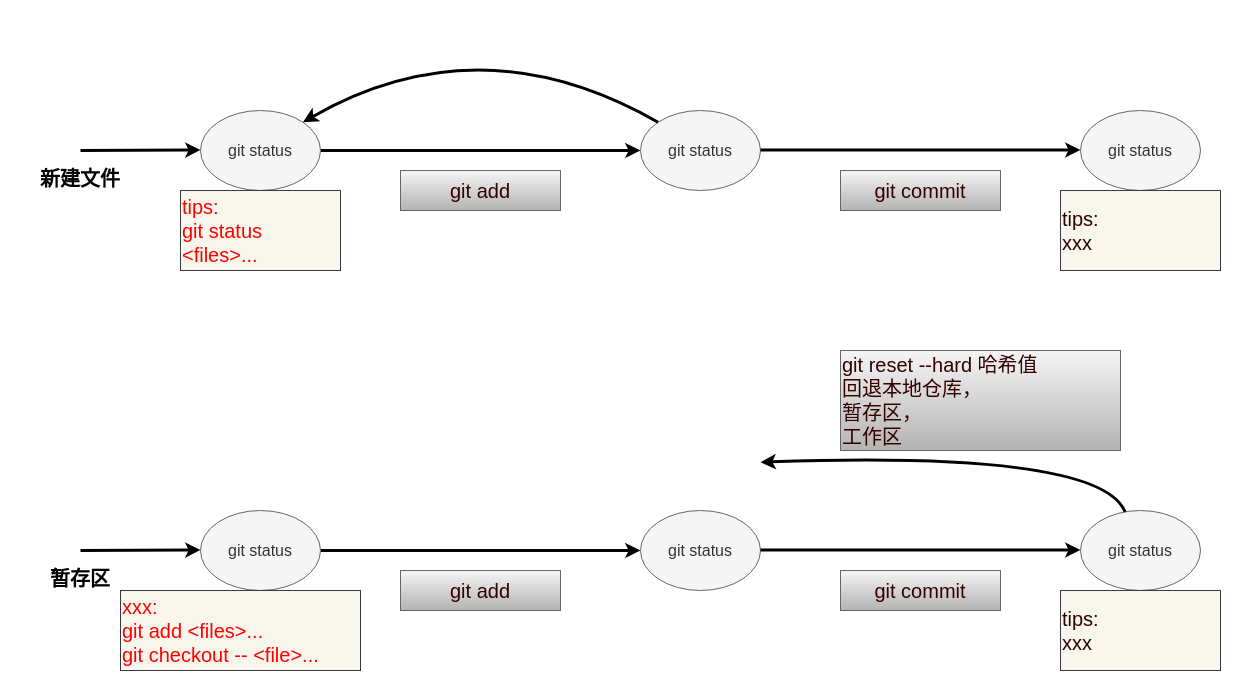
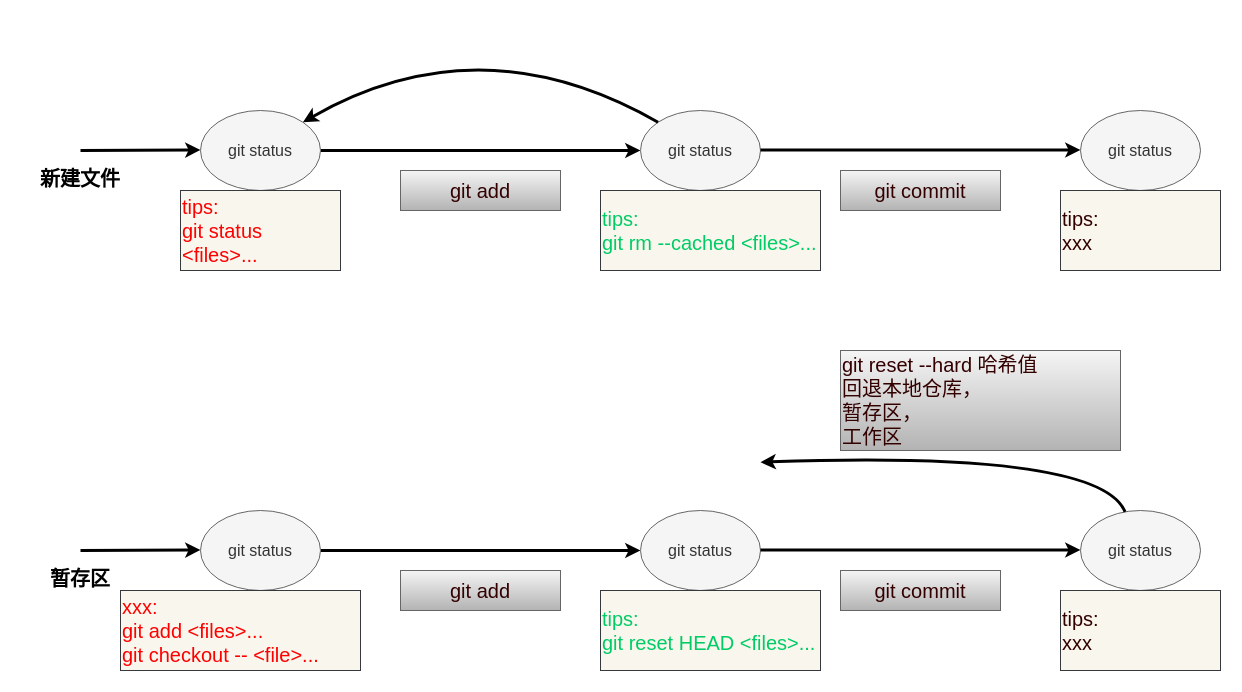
  <mxCell id="0" />
  <mxCell id="1" parent="0" />
  <mxCell id="2" value="" style="endArrow=classic;html=1;exitX=1;exitY=0.5;exitDx=0;exitDy=0;strokeWidth=3;entryX=0;entryY=0.5;entryDx=0;entryDy=0;" parent="1" source="3" target="4" edge="1"><mxGeometry width="50" height="50" relative="1" as="geometry"><mxPoint x="390" y="-120" as="sourcePoint" /><mxPoint x="440" y="-50" as="targetPoint" /><Array as="points" /></mxGeometry></mxCell>
  <mxCell id="3" value="&lt;font style=&quot;font-size: 16px&quot;&gt;git status&lt;/font&gt;" style="ellipse;whiteSpace=wrap;html=1;fillColor=#f5f5f5;strokeColor=#666666;fontColor=#333333;" parent="1" vertex="1"><mxGeometry x="200" y="110" width="120" height="80" as="geometry" /></mxCell>
  <mxCell id="4" value="&lt;font style=&quot;font-size: 16px&quot;&gt;git status&lt;/font&gt;" style="ellipse;whiteSpace=wrap;html=1;fillColor=#f5f5f5;strokeColor=#666666;fontColor=#333333;" parent="1" vertex="1"><mxGeometry x="640" y="110" width="120" height="80" as="geometry" /></mxCell>
  <mxCell id="5" value="&lt;div&gt;&lt;span style=&quot;color: rgb(255 , 0 , 0) ; font-size: 20px&quot;&gt;tips:&lt;/span&gt;&lt;/div&gt;&lt;font style=&quot;font-size: 20px&quot;&gt;&lt;div&gt;&lt;span style=&quot;color: rgb(255 , 0 , 0)&quot;&gt;git status &amp;lt;files&amp;gt;...&lt;/span&gt;&lt;/div&gt;&lt;/font&gt;" style="rounded=0;whiteSpace=wrap;html=1;fontSize=16;fillColor=#f9f7ed;strokeColor=#36393d;align=left;" parent="1" vertex="1"><mxGeometry x="180" y="190" width="160" height="80" as="geometry" /></mxCell>
+ <mxCell id="6" value="&lt;div&gt;&lt;span style=&quot;color: rgb(0 , 204 , 102) ; font-size: 20px&quot;&gt;tips:&lt;/span&gt;&lt;/div&gt;&lt;font style=&quot;font-size: 20px&quot;&gt;&lt;div&gt;&lt;span style=&quot;color: rgb(0 , 204 , 102)&quot;&gt;git rm --cached &amp;lt;files&amp;gt;...&lt;/span&gt;&lt;/div&gt;&lt;/font&gt;" style="rounded=0;whiteSpace=wrap;html=1;fontSize=16;fillColor=#f9f7ed;strokeColor=#36393d;align=left;" parent="1" vertex="1"><mxGeometry x="600" y="190" width="220" height="80" as="geometry" /></mxCell>
  <mxCell id="7" value="&lt;font style=&quot;font-size: 16px&quot;&gt;git status&lt;/font&gt;" style="ellipse;whiteSpace=wrap;html=1;fillColor=#f5f5f5;strokeColor=#666666;fontColor=#333333;" parent="1" vertex="1"><mxGeometry x="1080" y="110" width="120" height="80" as="geometry" /></mxCell>
  <mxCell id="8" value="&lt;div&gt;&lt;span style=&quot;color: rgb(51 , 0 , 0) ; font-size: 20px&quot;&gt;tips:&lt;/span&gt;&lt;/div&gt;&lt;font style=&quot;font-size: 20px&quot;&gt;&lt;div&gt;&lt;span style=&quot;color: rgb(51 , 0 , 0)&quot;&gt;xxx&lt;/span&gt;&lt;/div&gt;&lt;/font&gt;" style="rounded=0;whiteSpace=wrap;html=1;fontSize=16;fillColor=#f9f7ed;strokeColor=#36393d;align=left;" parent="1" vertex="1"><mxGeometry x="1060" y="190" width="160" height="80" as="geometry" /></mxCell>
  <mxCell id="9" value="" style="endArrow=classic;html=1;exitX=1;exitY=0.5;exitDx=0;exitDy=0;strokeWidth=3;entryX=0;entryY=0.5;entryDx=0;entryDy=0;" parent="1" edge="1"><mxGeometry width="50" height="50" relative="1" as="geometry"><mxPoint x="760" y="149.5" as="sourcePoint" /><mxPoint x="1080" y="149.5" as="targetPoint" /><Array as="points" /></mxGeometry></mxCell>
  <mxCell id="10" value="" style="endArrow=classic;html=1;strokeWidth=3;exitX=0;exitY=0;exitDx=0;exitDy=0;entryX=1;entryY=0;entryDx=0;entryDy=0;curved=1;" parent="1" source="4" target="3" edge="1"><mxGeometry width="50" height="50" relative="1" as="geometry"><mxPoint x="750" y="-150" as="sourcePoint" /><mxPoint x="330" y="110" as="targetPoint" /><Array as="points"><mxPoint x="480" y="20" /></Array></mxGeometry></mxCell>
  <mxCell id="11" value="" style="endArrow=classic;html=1;strokeWidth=3;entryX=0;entryY=0.5;entryDx=0;entryDy=0;" parent="1" edge="1"><mxGeometry width="50" height="50" relative="1" as="geometry"><mxPoint x="80" y="150" as="sourcePoint" /><mxPoint x="200" y="149.5" as="targetPoint" /><Array as="points" /></mxGeometry></mxCell>
  <mxCell id="12" value="&lt;div&gt;&lt;font face=&quot;helvetica&quot; style=&quot;font-size: 20px&quot;&gt;&lt;b&gt;新建文件&lt;/b&gt;&lt;/font&gt;&lt;/div&gt;" style="text;whiteSpace=wrap;html=1;align=center;" parent="1" vertex="1"><mxGeometry x="20" y="160" width="120" height="30" as="geometry" /></mxCell>
  <mxCell id="13" value="&lt;font style=&quot;font-size: 20px&quot;&gt;&lt;font color=&quot;#330000&quot;&gt;git add&lt;/font&gt;&lt;br&gt;&lt;/font&gt;" style="rounded=0;whiteSpace=wrap;html=1;fontSize=16;fillColor=#f5f5f5;strokeColor=#666666;gradientColor=#b3b3b3;" parent="1" vertex="1"><mxGeometry x="400" y="170" width="160" height="40" as="geometry" /></mxCell>
  <mxCell id="14" value="&lt;font style=&quot;font-size: 20px&quot;&gt;&lt;font color=&quot;#330000&quot;&gt;git commit&lt;/font&gt;&lt;br&gt;&lt;/font&gt;" style="rounded=0;whiteSpace=wrap;html=1;fontSize=16;fillColor=#f5f5f5;strokeColor=#666666;gradientColor=#b3b3b3;" parent="1" vertex="1"><mxGeometry x="840" y="170" width="160" height="40" as="geometry" /></mxCell>
  <mxCell id="15" value="" style="endArrow=classic;html=1;exitX=1;exitY=0.5;exitDx=0;exitDy=0;strokeWidth=3;entryX=0;entryY=0.5;entryDx=0;entryDy=0;" parent="1" source="16" target="17" edge="1"><mxGeometry width="50" height="50" relative="1" as="geometry"><mxPoint x="390" y="280" as="sourcePoint" /><mxPoint x="440" y="350" as="targetPoint" /><Array as="points" /></mxGeometry></mxCell>
  <mxCell id="16" value="&lt;font style=&quot;font-size: 16px&quot;&gt;git status&lt;/font&gt;" style="ellipse;whiteSpace=wrap;html=1;fillColor=#f5f5f5;strokeColor=#666666;fontColor=#333333;" parent="1" vertex="1"><mxGeometry x="200" y="510" width="120" height="80" as="geometry" /></mxCell>
  <mxCell id="17" value="&lt;font style=&quot;font-size: 16px&quot;&gt;git status&lt;/font&gt;" style="ellipse;whiteSpace=wrap;html=1;fillColor=#f5f5f5;strokeColor=#666666;fontColor=#333333;" parent="1" vertex="1"><mxGeometry x="640" y="510" width="120" height="80" as="geometry" /></mxCell>
  <mxCell id="18" value="&lt;div&gt;&lt;span style=&quot;color: rgb(255 , 0 , 0) ; font-size: 20px&quot;&gt;xxx:&lt;/span&gt;&lt;/div&gt;&lt;font style=&quot;font-size: 20px&quot;&gt;&lt;div&gt;&lt;span style=&quot;color: rgb(255 , 0 , 0)&quot;&gt;git add &amp;lt;files&amp;gt;...&lt;/span&gt;&lt;/div&gt;&lt;font color=&quot;#ff0000&quot;&gt;&lt;div&gt;&lt;span&gt;git checkout -- &amp;lt;file&amp;gt;...&lt;/span&gt;&lt;/div&gt;&lt;/font&gt;&lt;/font&gt;" style="rounded=0;whiteSpace=wrap;html=1;fontSize=16;fillColor=#f9f7ed;strokeColor=#36393d;align=left;" parent="1" vertex="1"><mxGeometry x="120" y="590" width="240" height="80" as="geometry" /></mxCell>
+ <mxCell id="19" value="&lt;div&gt;&lt;span style=&quot;color: rgb(0 , 204 , 102) ; font-size: 20px&quot;&gt;tips:&lt;/span&gt;&lt;/div&gt;&lt;font style=&quot;font-size: 20px&quot;&gt;&lt;div&gt;&lt;span style=&quot;color: rgb(0 , 204 , 102)&quot;&gt;git reset HEAD &amp;lt;files&amp;gt;...&lt;/span&gt;&lt;/div&gt;&lt;/font&gt;" style="rounded=0;whiteSpace=wrap;html=1;fontSize=16;fillColor=#f9f7ed;strokeColor=#36393d;align=left;" parent="1" vertex="1"><mxGeometry x="600" y="590" width="220" height="80" as="geometry" /></mxCell>
  <mxCell id="20" value="&lt;font style=&quot;font-size: 16px&quot;&gt;git status&lt;/font&gt;" style="ellipse;whiteSpace=wrap;html=1;fillColor=#f5f5f5;strokeColor=#666666;fontColor=#333333;" parent="1" vertex="1"><mxGeometry x="1080" y="510" width="120" height="80" as="geometry" /></mxCell>
  <mxCell id="21" value="&lt;div&gt;&lt;span style=&quot;color: rgb(51 , 0 , 0) ; font-size: 20px&quot;&gt;tips:&lt;/span&gt;&lt;/div&gt;&lt;font style=&quot;font-size: 20px&quot;&gt;&lt;div&gt;&lt;span style=&quot;color: rgb(51 , 0 , 0)&quot;&gt;xxx&lt;/span&gt;&lt;/div&gt;&lt;/font&gt;" style="rounded=0;whiteSpace=wrap;html=1;fontSize=16;fillColor=#f9f7ed;strokeColor=#36393d;align=left;" parent="1" vertex="1"><mxGeometry x="1060" y="590" width="160" height="80" as="geometry" /></mxCell>
  <mxCell id="22" value="" style="endArrow=classic;html=1;exitX=1;exitY=0.5;exitDx=0;exitDy=0;strokeWidth=3;entryX=0;entryY=0.5;entryDx=0;entryDy=0;" parent="1" edge="1"><mxGeometry width="50" height="50" relative="1" as="geometry"><mxPoint x="760" y="549.5" as="sourcePoint" /><mxPoint x="1080" y="549.5" as="targetPoint" /><Array as="points" /></mxGeometry></mxCell>
  <mxCell id="23" value="" style="endArrow=classic;html=1;strokeWidth=3;entryX=0;entryY=0.5;entryDx=0;entryDy=0;" parent="1" edge="1"><mxGeometry width="50" height="50" relative="1" as="geometry"><mxPoint x="80" y="550" as="sourcePoint" /><mxPoint x="200" y="549.5" as="targetPoint" /><Array as="points" /></mxGeometry></mxCell>
  <mxCell id="24" value="&lt;div&gt;&lt;font face=&quot;helvetica&quot; style=&quot;font-size: 20px&quot;&gt;&lt;b&gt;暂存区&lt;/b&gt;&lt;/font&gt;&lt;/div&gt;" style="text;whiteSpace=wrap;html=1;align=center;" parent="1" vertex="1"><mxGeometry x="20" y="560" width="120" height="30" as="geometry" /></mxCell>
  <mxCell id="25" value="&lt;font style=&quot;font-size: 20px&quot;&gt;&lt;font color=&quot;#330000&quot;&gt;git add&lt;/font&gt;&lt;br&gt;&lt;/font&gt;" style="rounded=0;whiteSpace=wrap;html=1;fontSize=16;fillColor=#f5f5f5;strokeColor=#666666;gradientColor=#b3b3b3;" parent="1" vertex="1"><mxGeometry x="400" y="570" width="160" height="40" as="geometry" /></mxCell>
  <mxCell id="26" value="&lt;font style=&quot;font-size: 20px&quot;&gt;&lt;font color=&quot;#330000&quot;&gt;git commit&lt;/font&gt;&lt;br&gt;&lt;/font&gt;" style="rounded=0;whiteSpace=wrap;html=1;fontSize=16;fillColor=#f5f5f5;strokeColor=#666666;gradientColor=#b3b3b3;" parent="1" vertex="1"><mxGeometry x="840" y="570" width="160" height="40" as="geometry" /></mxCell>
  <mxCell id="27" value="&lt;div&gt;&lt;span style=&quot;color: rgb(51 , 0 , 0) ; font-size: 20px&quot;&gt;git reset --hard 哈希值&lt;/span&gt;&lt;/div&gt;&lt;div&gt;&lt;span style=&quot;color: rgb(51 , 0 , 0) ; font-size: 20px&quot;&gt;回退本地仓库，&lt;/span&gt;&lt;/div&gt;&lt;div&gt;&lt;span style=&quot;color: rgb(51 , 0 , 0) ; font-size: 20px&quot;&gt;暂存区，&lt;/span&gt;&lt;/div&gt;&lt;div&gt;&lt;span style=&quot;color: rgb(51 , 0 , 0) ; font-size: 20px&quot;&gt;工作区&lt;/span&gt;&lt;/div&gt;" style="rounded=0;whiteSpace=wrap;html=1;fontSize=16;fillColor=#f5f5f5;strokeColor=#666666;gradientColor=#b3b3b3;align=left;" parent="1" vertex="1"><mxGeometry x="840" y="350" width="280" height="100" as="geometry" /></mxCell>
  <mxCell id="28" value="" style="endArrow=classic;html=1;strokeWidth=3;entryX=1;entryY=0;entryDx=0;entryDy=0;curved=1;" parent="1" source="20" edge="1"><mxGeometry width="50" height="50" relative="1" as="geometry"><mxPoint x="1115.144" y="461.716" as="sourcePoint" /><mxPoint x="759.996" y="461.716" as="targetPoint" /><Array as="points"><mxPoint x="1100" y="450" /></Array></mxGeometry></mxCell>
